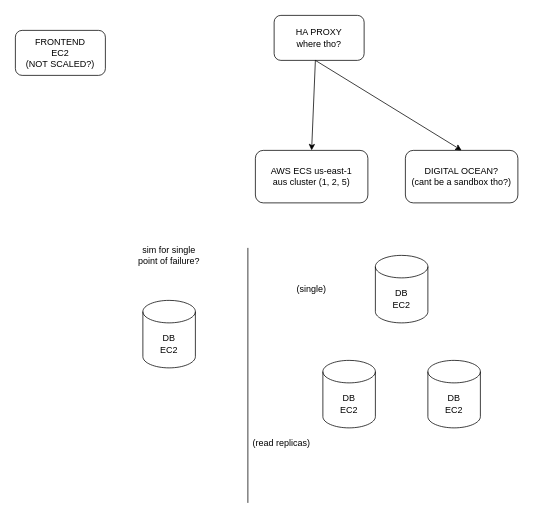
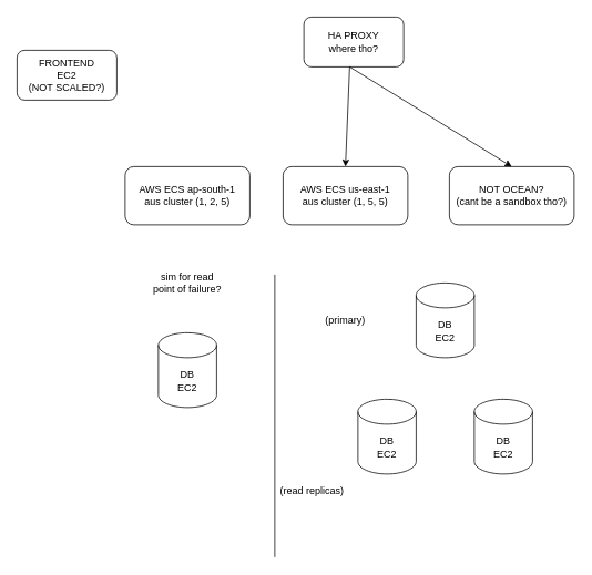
  <mxCell id="0" />
  <mxCell id="1" parent="0" />
- <mxCell id="2" value="FRONTEND&lt;div&gt;EC2&lt;/div&gt;&lt;div&gt;(NOT SCALED?)&lt;/div&gt;" style="rounded=1;whiteSpace=wrap;html=1;" vertex="1" parent="1"><mxGeometry x="20" y="40" width="120" height="60" as="geometry" /></mxCell>
- <mxCell id="4" value="AWS ECS us-east-1&lt;div&gt;aus cluster (1, 2, 5)&lt;/div&gt;" style="rounded=1;whiteSpace=wrap;html=1;" vertex="1" parent="1"><mxGeometry x="340" y="200" width="150" height="70" as="geometry" /></mxCell>
- <mxCell id="5" value="DIGITAL OCEAN?&lt;div&gt;(cant be a sandbox tho?)&lt;/div&gt;" style="rounded=1;whiteSpace=wrap;html=1;" vertex="1" parent="1"><mxGeometry x="540" y="200" width="150" height="70" as="geometry" /></mxCell>
+ <mxCell id="2" value="FRONTEND&lt;div&gt;EC2&lt;/div&gt;&lt;div&gt;(NOT SCALED?)&lt;/div&gt;" style="rounded=1;whiteSpace=wrap;html=1;" vertex="1" parent="1"><mxGeometry x="20" y="60" width="120" height="60" as="geometry" /></mxCell>
+ <mxCell id="3" value="AWS ECS ap-south-1&lt;div&gt;aus cluster (1, 2, 5)&lt;/div&gt;" style="rounded=1;whiteSpace=wrap;html=1;" vertex="1" parent="1"><mxGeometry x="150" y="200" width="150" height="70" as="geometry" /></mxCell>
+ <mxCell id="4" value="AWS ECS us-east-1&lt;div&gt;aus cluster (1, 5, 5)&lt;/div&gt;" style="rounded=1;whiteSpace=wrap;html=1;" vertex="1" parent="1"><mxGeometry x="340" y="200" width="150" height="70" as="geometry" /></mxCell>
+ <mxCell id="5" value="NOT OCEAN?&lt;div&gt;(cant be a sandbox tho?)&lt;/div&gt;" style="rounded=1;whiteSpace=wrap;html=1;" vertex="1" parent="1"><mxGeometry x="540" y="200" width="150" height="70" as="geometry" /></mxCell>
  <mxCell id="6" value="HA PROXY&lt;br&gt;where tho?" style="rounded=1;whiteSpace=wrap;html=1;" vertex="1" parent="1"><mxGeometry x="365" y="20" width="120" height="60" as="geometry" /></mxCell>
  <mxCell id="7" value="" style="endArrow=classic;html=1;rounded=0;entryX=0.5;entryY=0;entryDx=0;entryDy=0;" edge="1" parent="1" target="4"><mxGeometry width="50" height="50" relative="1" as="geometry"><mxPoint x="420" y="80" as="sourcePoint" /><mxPoint x="235" y="210" as="targetPoint" /></mxGeometry></mxCell>
  <mxCell id="8" value="" style="endArrow=classic;html=1;rounded=0;entryX=0.5;entryY=0;entryDx=0;entryDy=0;" edge="1" parent="1" target="5"><mxGeometry width="50" height="50" relative="1" as="geometry"><mxPoint x="420" y="80" as="sourcePoint" /><mxPoint x="435" y="210" as="targetPoint" /></mxGeometry></mxCell>
  <mxCell id="9" value="DB&lt;div&gt;EC2&lt;/div&gt;" style="shape=cylinder3;whiteSpace=wrap;html=1;boundedLbl=1;backgroundOutline=1;size=15;" vertex="1" parent="1"><mxGeometry x="190" y="400" width="70" height="90" as="geometry" /></mxCell>
  <mxCell id="10" value="" style="endArrow=none;html=1;rounded=0;" edge="1" parent="1"><mxGeometry width="50" height="50" relative="1" as="geometry"><mxPoint x="330" y="670" as="sourcePoint" /><mxPoint x="330" y="330" as="targetPoint" /></mxGeometry></mxCell>
  <mxCell id="11" value="DB&lt;div&gt;EC2&lt;/div&gt;" style="shape=cylinder3;whiteSpace=wrap;html=1;boundedLbl=1;backgroundOutline=1;size=15;" vertex="1" parent="1"><mxGeometry x="500" y="340" width="70" height="90" as="geometry" /></mxCell>
- <mxCell id="12" value="sim for single point of failure?" style="text;html=1;align=center;verticalAlign=middle;whiteSpace=wrap;rounded=0;" vertex="1" parent="1"><mxGeometry x="180" y="310" width="90" height="60" as="geometry" /></mxCell>
+ <mxCell id="12" value="sim for read point of failure?" style="text;html=1;align=center;verticalAlign=middle;whiteSpace=wrap;rounded=0;" vertex="1" parent="1"><mxGeometry x="180" y="310" width="90" height="60" as="geometry" /></mxCell>
  <mxCell id="13" value="DB&lt;div&gt;EC2&lt;/div&gt;" style="shape=cylinder3;whiteSpace=wrap;html=1;boundedLbl=1;backgroundOutline=1;size=15;" vertex="1" parent="1"><mxGeometry x="570" y="480" width="70" height="90" as="geometry" /></mxCell>
  <mxCell id="14" value="DB&lt;div&gt;EC2&lt;/div&gt;" style="shape=cylinder3;whiteSpace=wrap;html=1;boundedLbl=1;backgroundOutline=1;size=15;" vertex="1" parent="1"><mxGeometry x="430" y="480" width="70" height="90" as="geometry" /></mxCell>
  <mxCell id="15" value="(read replicas)" style="text;html=1;align=center;verticalAlign=middle;whiteSpace=wrap;rounded=0;" vertex="1" parent="1"><mxGeometry x="330" y="560" width="90" height="60" as="geometry" /></mxCell>
- <mxCell id="16" value="(single)" style="text;html=1;align=center;verticalAlign=middle;whiteSpace=wrap;rounded=0;" vertex="1" parent="1"><mxGeometry x="370" y="355" width="90" height="60" as="geometry" /></mxCell>
+ <mxCell id="16" value="(primary)" style="text;html=1;align=center;verticalAlign=middle;whiteSpace=wrap;rounded=0;" vertex="1" parent="1"><mxGeometry x="370" y="355" width="90" height="60" as="geometry" /></mxCell>
